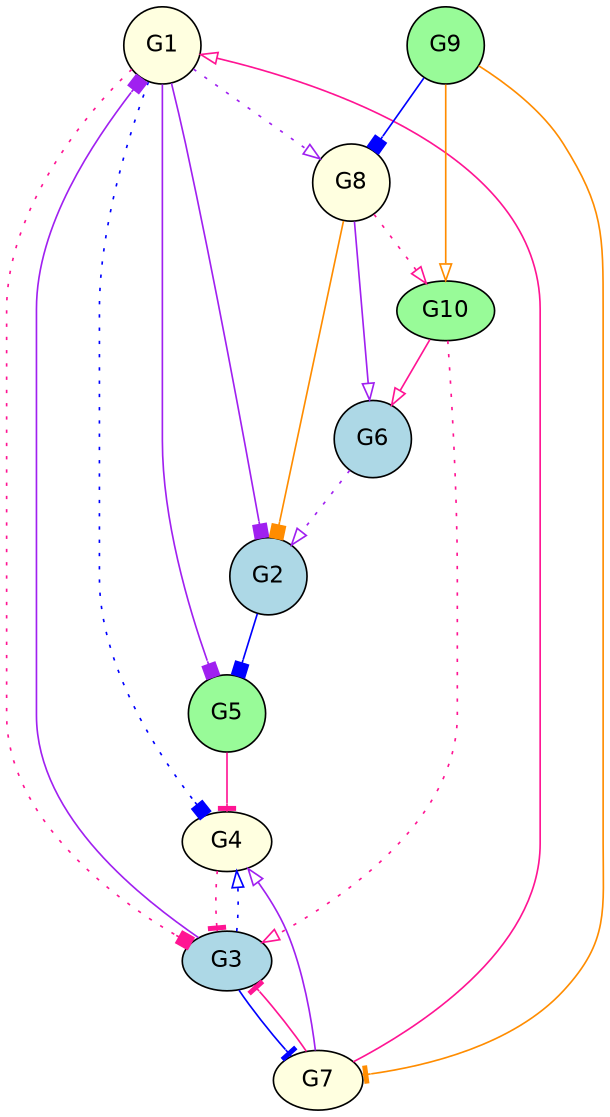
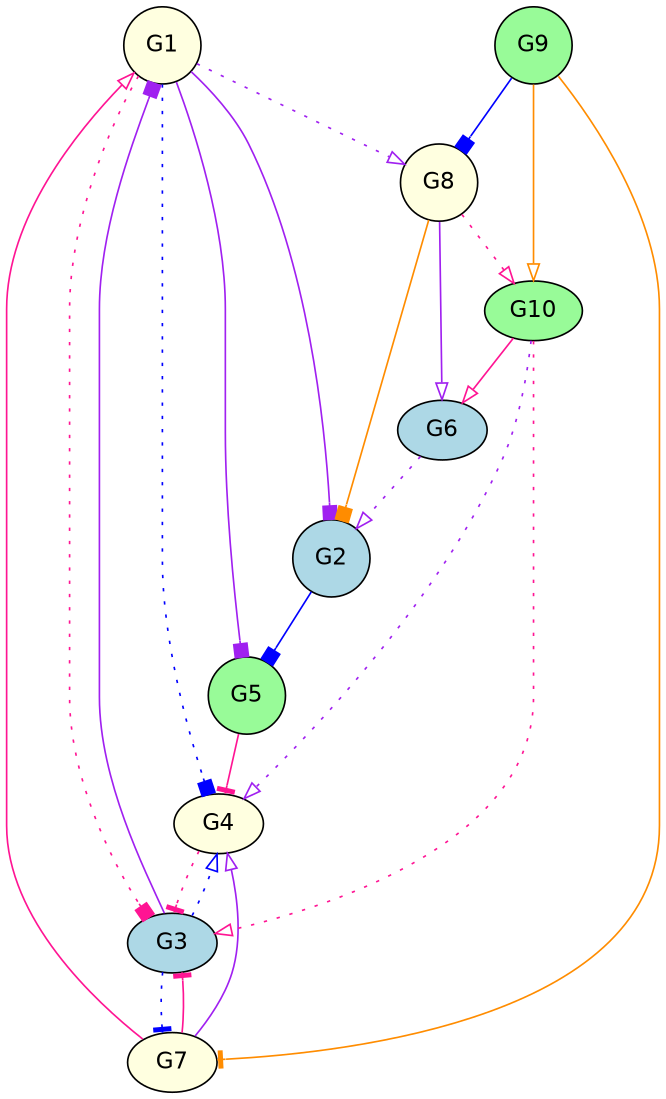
  digraph {
    fontname="DejaVu Sans"
    node [fillcolor=lightyellow fontname="DejaVu Sans" shape=circle style=filled]
    edge [arrowhead=onormal color=purple fontname="DejaVu Sans"]
    n1 [label=G1]
    n2 [fillcolor=lightblue label=G2]
    n3 [fillcolor=lightblue label=G3 shape=ellipse]
    n4 [label=G4 shape=ellipse]
    n5 [fillcolor=palegreen label=G5]
    n6 [label=G8]
    n7 [label=G7 shape=ellipse]
-   n8 [fillcolor=lightblue label=G6]
+   n8 [fillcolor=lightblue label=G6 shape=ellipse]
    n9 [fillcolor=palegreen label=G10 shape=ellipse]
    n10 [fillcolor=palegreen label=G9]
    n1 -> n2 [arrowhead=box]
    n1 -> n3 [arrowhead=box color=deeppink style=dotted]
    n1 -> n4 [arrowhead=box color=blue style=dotted]
    n1 -> n5 [arrowhead=box]
    n1 -> n6 [style=dotted]
    n2 -> n5 [arrowhead=box color=blue]
    n3 -> n1 [arrowhead=box]
    n3 -> n4 [color=blue style=dotted]
-   n3 -> n7 [arrowhead=tee color=blue style=solid]
+   n3 -> n7 [arrowhead=tee color=blue style=dotted]
    n4 -> n3 [arrowhead=tee color=deeppink style=dotted]
    n5 -> n4 [arrowhead=tee color=deeppink]
    n6 -> n2 [arrowhead=box color=darkorange]
    n6 -> n8
    n6 -> n9 [color=deeppink style=dotted]
    n7 -> n1 [color=deeppink]
    n7 -> n3 [arrowhead=tee color=deeppink]
    n7 -> n4
    n8 -> n2 [style=dotted]
    n9 -> n3 [color=deeppink style=dotted]
+   n9 -> n4 [style=dotted]
    n9 -> n8 [color=deeppink]
    n10 -> n6 [arrowhead=box color=blue]
    n10 -> n7 [arrowhead=tee color=darkorange]
    n10 -> n9 [color=darkorange]
  }
